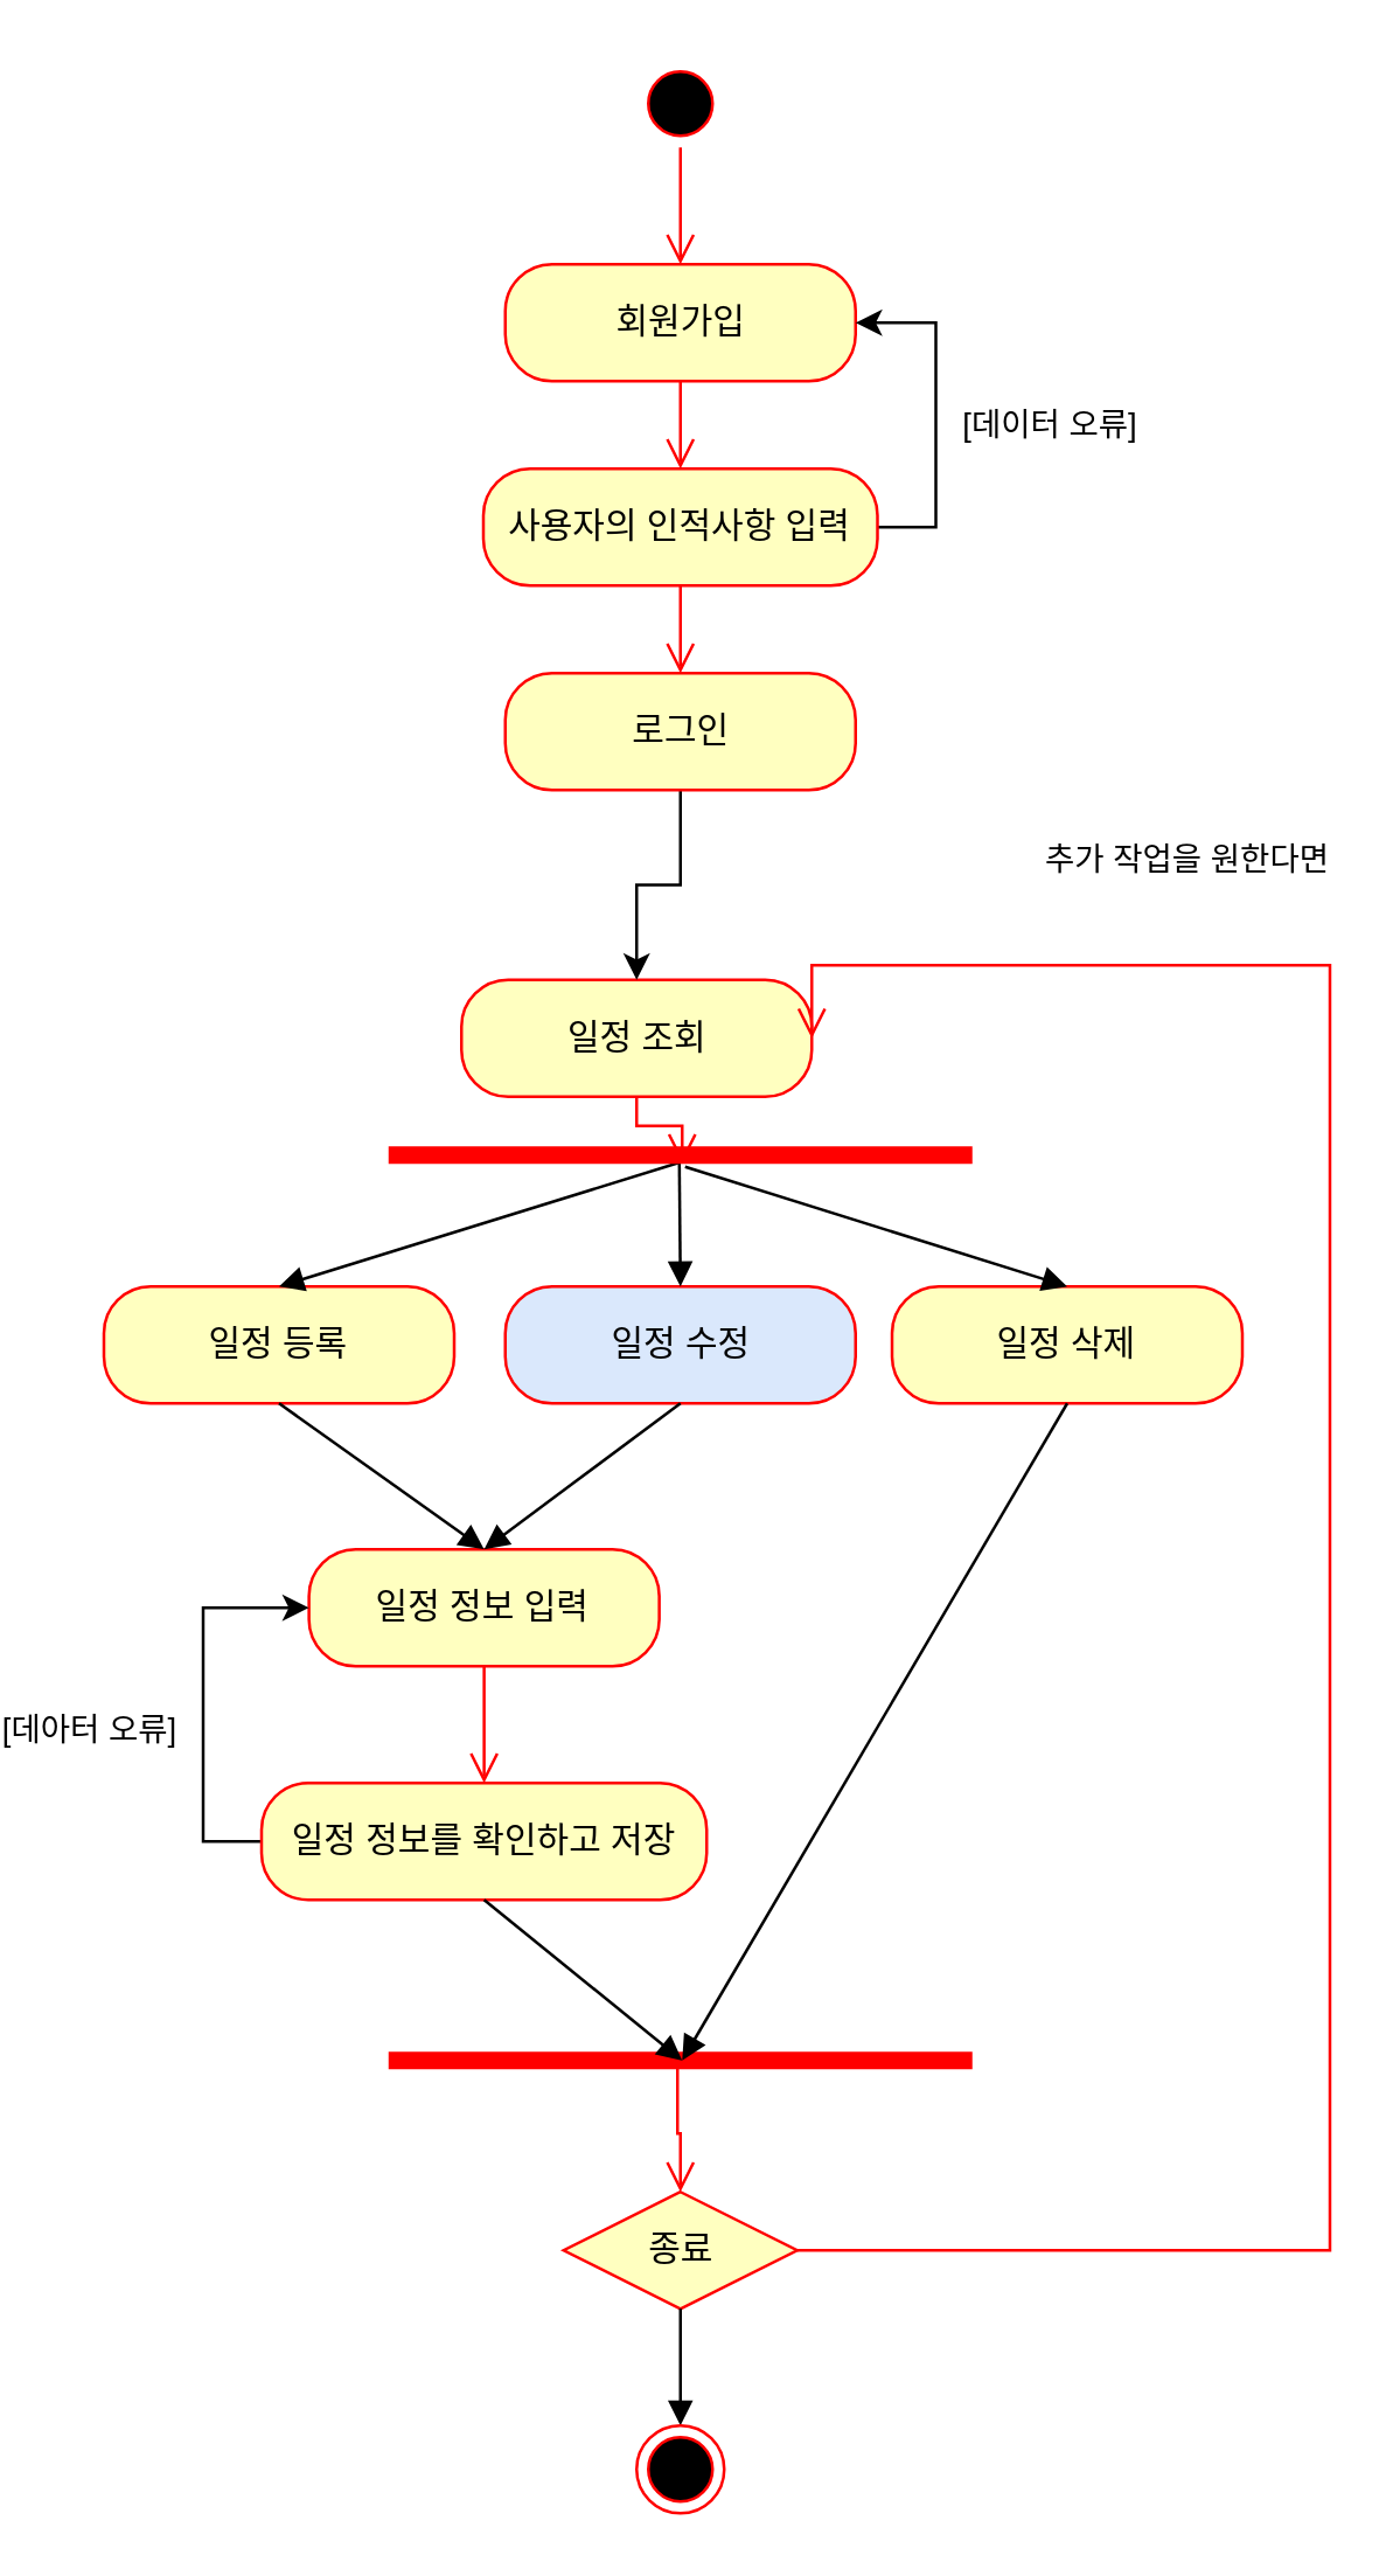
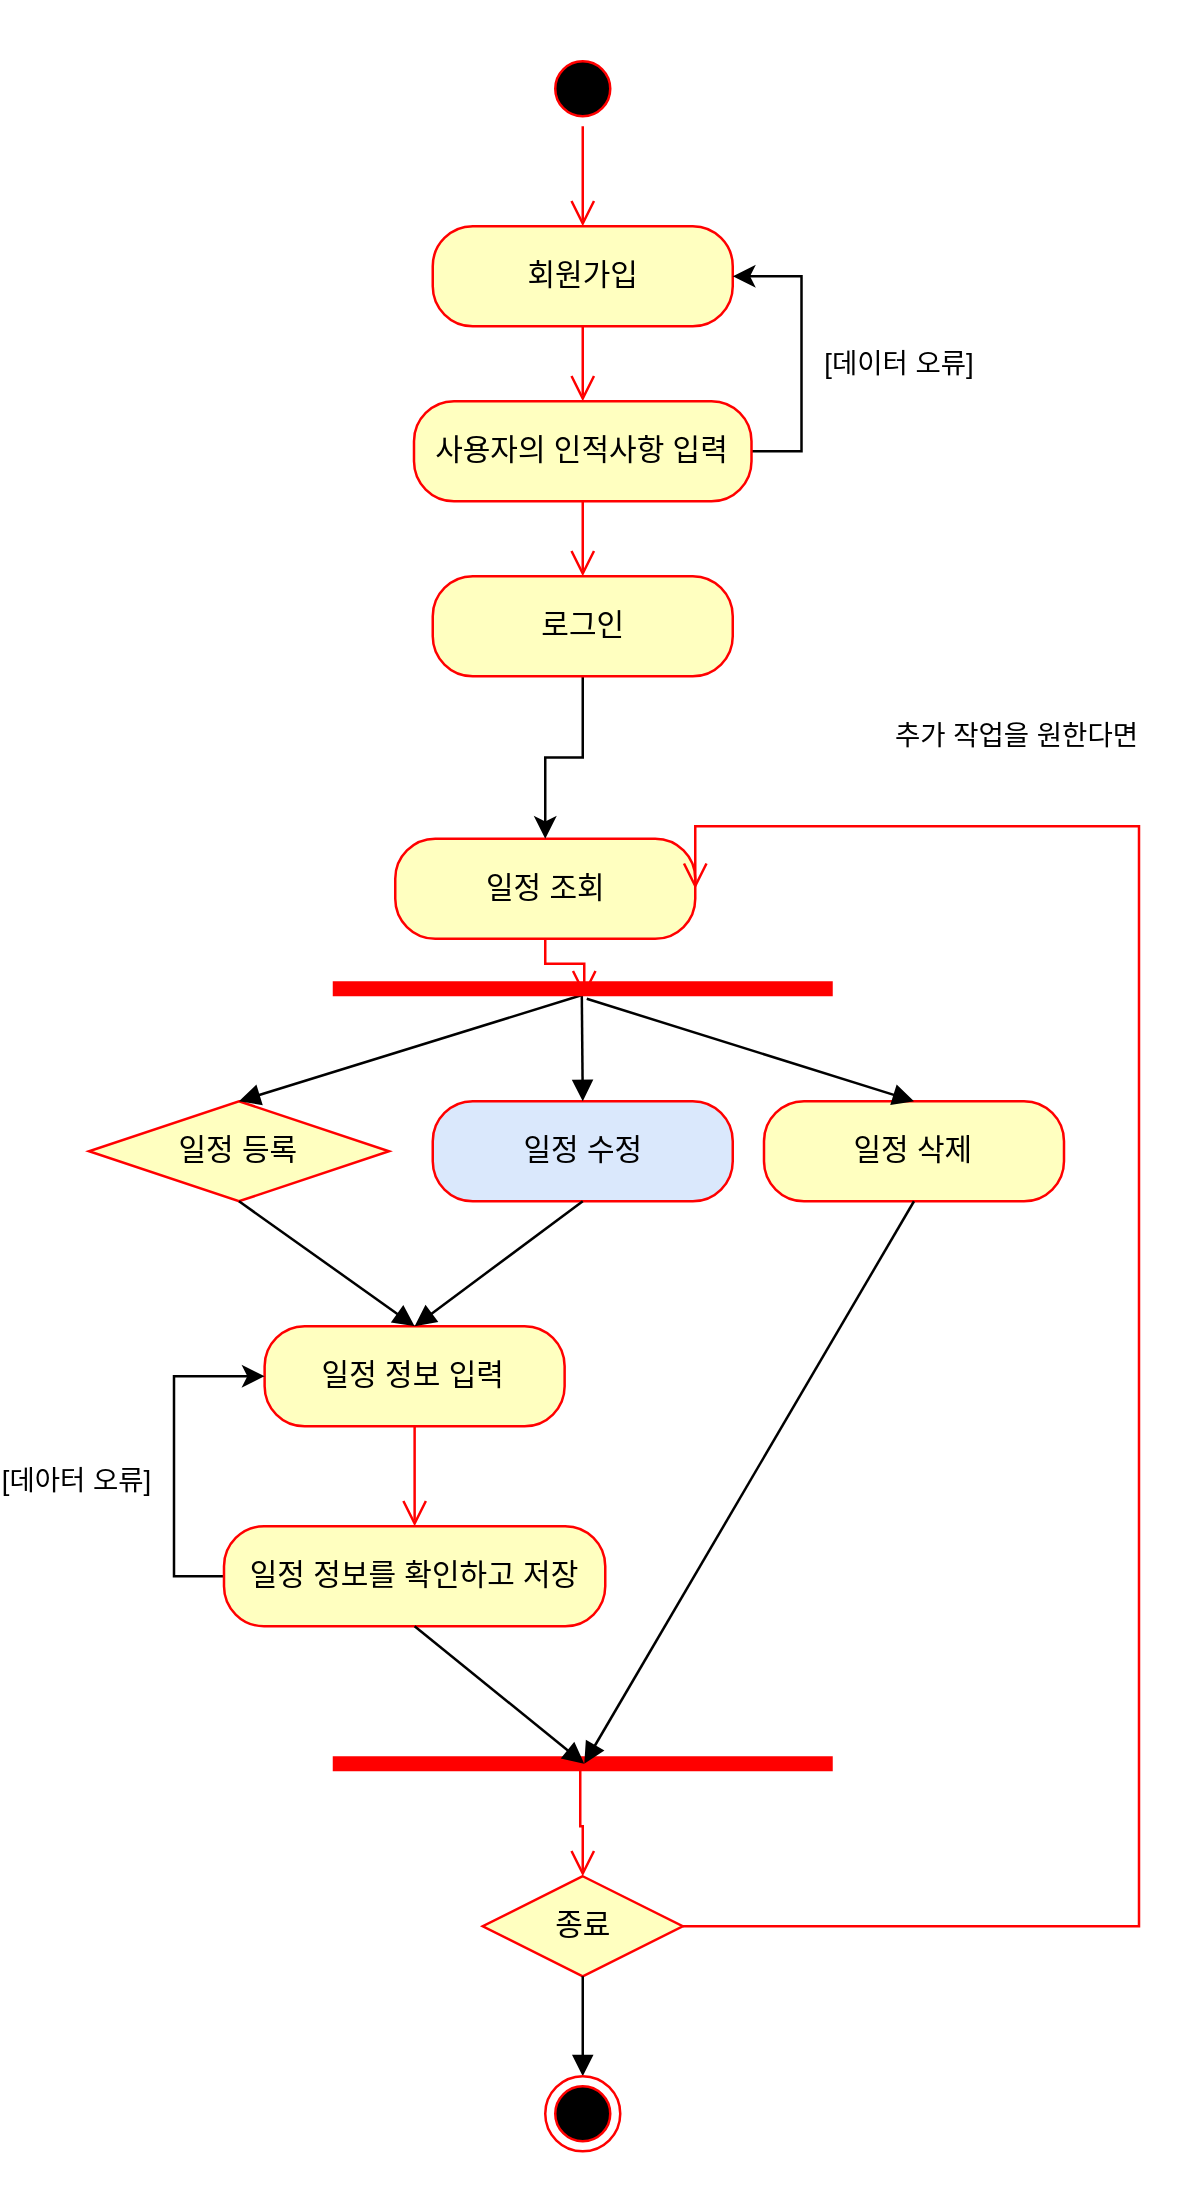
  <mxCell id="0" />
  <mxCell id="1" parent="0" />
  <mxCell id="2" value="" style="ellipse;html=1;shape=startState;fillColor=#000000;strokeColor=#ff0000;" parent="1" vertex="1"><mxGeometry x="202.5" y="20" width="30" height="30" as="geometry" /></mxCell>
  <mxCell id="3" value="" style="edgeStyle=orthogonalEdgeStyle;html=1;verticalAlign=bottom;endArrow=open;endSize=8;strokeColor=#ff0000;rounded=0;entryX=0.5;entryY=0;entryDx=0;entryDy=0;exitX=0.5;exitY=1;exitDx=0;exitDy=0;" parent="1" source="2" target="4" edge="1"><mxGeometry relative="1" as="geometry"><mxPoint x="217.5" y="110" as="targetPoint" /><mxPoint x="320" y="40" as="sourcePoint" /></mxGeometry></mxCell>
  <mxCell id="4" value="회원가입" style="rounded=1;whiteSpace=wrap;html=1;arcSize=40;fontColor=#000000;fillColor=#ffffc0;strokeColor=#ff0000;" parent="1" vertex="1"><mxGeometry x="157.5" y="90" width="120" height="40" as="geometry" /></mxCell>
  <mxCell id="5" value="" style="edgeStyle=orthogonalEdgeStyle;html=1;verticalAlign=bottom;endArrow=open;endSize=8;strokeColor=#ff0000;rounded=0;exitX=0.5;exitY=1;exitDx=0;exitDy=0;entryX=0.5;entryY=0;entryDx=0;entryDy=0;" parent="1" source="4" target="8" edge="1"><mxGeometry relative="1" as="geometry"><mxPoint x="260" y="160" as="targetPoint" /><mxPoint x="240" y="150" as="sourcePoint" /></mxGeometry></mxCell>
  <mxCell id="6" style="edgeStyle=orthogonalEdgeStyle;rounded=0;orthogonalLoop=1;jettySize=auto;html=1;exitX=1;exitY=0.5;exitDx=0;exitDy=0;entryX=1;entryY=0.5;entryDx=0;entryDy=0;" parent="1" source="8" target="4" edge="1"><mxGeometry relative="1" as="geometry" /></mxCell>
  <mxCell id="7" value="[데이터 오류]" style="edgeLabel;html=1;align=center;verticalAlign=middle;resizable=0;points=[];" parent="6" vertex="1" connectable="0"><mxGeometry x="0.247" y="1" relative="1" as="geometry"><mxPoint x="39" y="17" as="offset" /></mxGeometry></mxCell>
  <mxCell id="8" value="사용자의 인적사항 입력" style="rounded=1;whiteSpace=wrap;html=1;arcSize=40;fontColor=#000000;fillColor=#ffffc0;strokeColor=#ff0000;" parent="1" vertex="1"><mxGeometry x="150" y="160" width="135" height="40" as="geometry" /></mxCell>
  <mxCell id="9" value="" style="edgeStyle=orthogonalEdgeStyle;html=1;verticalAlign=bottom;endArrow=open;endSize=8;strokeColor=#ff0000;rounded=0;exitX=0.5;exitY=1;exitDx=0;exitDy=0;entryX=0.5;entryY=0;entryDx=0;entryDy=0;" parent="1" source="8" target="30" edge="1"><mxGeometry relative="1" as="geometry"><mxPoint x="290" y="240" as="targetPoint" /><mxPoint x="160" y="210" as="sourcePoint" /></mxGeometry></mxCell>
  <mxCell id="10" value="일정 조회" style="rounded=1;whiteSpace=wrap;html=1;arcSize=40;fontColor=#000000;fillColor=#ffffc0;strokeColor=#ff0000;" parent="1" vertex="1"><mxGeometry x="142.5" y="335" width="120" height="40" as="geometry" /></mxCell>
  <mxCell id="11" value="" style="edgeStyle=orthogonalEdgeStyle;html=1;verticalAlign=bottom;endArrow=open;endSize=8;strokeColor=#ff0000;rounded=0;exitX=0.5;exitY=1;exitDx=0;exitDy=0;entryX=0.503;entryY=0.8;entryDx=0;entryDy=0;entryPerimeter=0;" parent="1" source="10" target="23" edge="1"><mxGeometry relative="1" as="geometry"><mxPoint x="250" y="370" as="targetPoint" /></mxGeometry></mxCell>
- <mxCell id="12" value="일정 등록" style="rounded=1;whiteSpace=wrap;html=1;arcSize=40;fontColor=#000000;fillColor=#ffffc0;strokeColor=#ff0000;" parent="1" vertex="1"><mxGeometry x="20" y="440" width="120" height="40" as="geometry" /></mxCell>
+ <mxCell id="12" value="일정 등록" style="rhombus;whiteSpace=wrap;html=1;arcSize=40;fontColor=#000000;fillColor=#ffffc0;strokeColor=#ff0000;" parent="1" vertex="1"><mxGeometry x="20" y="440" width="120" height="40" as="geometry" /></mxCell>
  <mxCell id="13" value="일정 수정" style="rounded=1;whiteSpace=wrap;html=1;arcSize=40;fontColor=#000000;fillColor=#dae8fc;strokeColor=#ff0000;" parent="1" vertex="1"><mxGeometry x="157.5" y="440" width="120" height="40" as="geometry" /></mxCell>
  <mxCell id="14" value="일정 삭제" style="rounded=1;whiteSpace=wrap;html=1;arcSize=40;fontColor=#000000;fillColor=#ffffc0;strokeColor=#ff0000;" parent="1" vertex="1"><mxGeometry x="290" y="440" width="120" height="40" as="geometry" /></mxCell>
  <mxCell id="15" value="일정 정보 입력" style="rounded=1;whiteSpace=wrap;html=1;arcSize=40;fontColor=#000000;fillColor=#ffffc0;strokeColor=#ff0000;" parent="1" vertex="1"><mxGeometry x="90.25" y="530" width="120" height="40" as="geometry" /></mxCell>
  <mxCell id="16" value="" style="edgeStyle=orthogonalEdgeStyle;html=1;verticalAlign=bottom;endArrow=open;endSize=8;strokeColor=#ff0000;rounded=0;entryX=0.5;entryY=0;entryDx=0;entryDy=0;exitX=0.5;exitY=1;exitDx=0;exitDy=0;" parent="1" source="15" target="27" edge="1"><mxGeometry relative="1" as="geometry"><mxPoint x="197.5" y="610" as="targetPoint" /><mxPoint x="197.5" y="565" as="sourcePoint" /></mxGeometry></mxCell>
  <mxCell id="17" value="종료" style="rhombus;whiteSpace=wrap;html=1;fillColor=#ffffc0;strokeColor=#ff0000;" parent="1" vertex="1"><mxGeometry x="177.5" y="750" width="80" height="40" as="geometry" /></mxCell>
  <mxCell id="18" value="" style="edgeStyle=orthogonalEdgeStyle;html=1;align=left;verticalAlign=bottom;endArrow=open;endSize=8;strokeColor=#ff0000;rounded=0;entryX=1;entryY=0.5;entryDx=0;entryDy=0;exitX=1;exitY=0.5;exitDx=0;exitDy=0;" parent="1" source="17" target="10" edge="1"><mxGeometry relative="1" as="geometry"><mxPoint x="150" y="420" as="targetPoint" /><Array as="points"><mxPoint x="440" y="770" /><mxPoint x="440" y="330" /></Array><mxPoint x="260" y="760" as="sourcePoint" /></mxGeometry></mxCell>
  <mxCell id="19" value="추가 작업을 원한다면" style="edgeLabel;html=1;align=center;verticalAlign=middle;resizable=0;points=[];" parent="18" vertex="1" connectable="0"><mxGeometry x="-0.132" y="-1" relative="1" as="geometry"><mxPoint x="-51" y="-301" as="offset" /></mxGeometry></mxCell>
  <mxCell id="20" value="" style="verticalAlign=bottom;endArrow=block;rounded=0;entryX=0.5;entryY=0;entryDx=0;entryDy=0;html=1;exitX=0.508;exitY=0.9;exitDx=0;exitDy=0;exitPerimeter=0;" parent="1" source="23" target="14" edge="1"><mxGeometry x="0.351" y="49" width="80" relative="1" as="geometry"><mxPoint x="240" y="520" as="sourcePoint" /><mxPoint x="312.5" y="640" as="targetPoint" /><mxPoint as="offset" /></mxGeometry></mxCell>
  <mxCell id="21" value="" style="verticalAlign=bottom;startArrow=none;startFill=0;endArrow=block;startSize=8;rounded=0;html=1;entryX=0.5;entryY=0;entryDx=0;entryDy=0;exitX=0.523;exitY=0.6;exitDx=0;exitDy=0;exitPerimeter=0;" parent="1" source="23" target="12" edge="1"><mxGeometry y="50" width="60" relative="1" as="geometry"><mxPoint x="240" y="520" as="sourcePoint" /><mxPoint x="302.5" y="640" as="targetPoint" /><mxPoint as="offset" /></mxGeometry></mxCell>
  <mxCell id="22" value="" style="html=1;verticalAlign=bottom;startArrow=none;startFill=0;endArrow=block;startSize=8;rounded=0;exitX=0.498;exitY=0.5;exitDx=0;exitDy=0;entryX=0.5;entryY=0;entryDx=0;entryDy=0;exitPerimeter=0;" parent="1" source="23" target="13" edge="1"><mxGeometry width="60" relative="1" as="geometry"><mxPoint x="240" y="520" as="sourcePoint" /><mxPoint x="302.5" y="640" as="targetPoint" /></mxGeometry></mxCell>
  <mxCell id="23" value="" style="shape=line;html=1;strokeWidth=6;strokeColor=#ff0000;" parent="1" vertex="1"><mxGeometry x="117.5" y="390" width="200" height="10" as="geometry" /></mxCell>
  <mxCell id="24" value="" style="html=1;verticalAlign=bottom;startArrow=none;startFill=0;endArrow=block;startSize=8;rounded=0;entryX=0.5;entryY=0;entryDx=0;entryDy=0;exitX=0.5;exitY=1;exitDx=0;exitDy=0;" parent="1" source="17" target="28" edge="1"><mxGeometry width="60" relative="1" as="geometry"><mxPoint x="20" y="790" as="sourcePoint" /><mxPoint x="218.1" y="825" as="targetPoint" /></mxGeometry></mxCell>
  <mxCell id="25" style="edgeStyle=orthogonalEdgeStyle;rounded=0;orthogonalLoop=1;jettySize=auto;html=1;exitX=0;exitY=0.5;exitDx=0;exitDy=0;entryX=0;entryY=0.5;entryDx=0;entryDy=0;" edge="1" parent="1" source="27" target="15"><mxGeometry relative="1" as="geometry" /></mxCell>
  <mxCell id="26" value="[데아터 오류]" style="edgeLabel;html=1;align=center;verticalAlign=middle;resizable=0;points=[];" vertex="1" connectable="0" parent="25"><mxGeometry x="-0.134" y="-3" relative="1" as="geometry"><mxPoint x="-43" as="offset" /></mxGeometry></mxCell>
  <mxCell id="27" value="일정 정보를 확인하고 저장" style="rounded=1;whiteSpace=wrap;html=1;arcSize=40;fontColor=#000000;fillColor=#ffffc0;strokeColor=#ff0000;" parent="1" vertex="1"><mxGeometry x="74" y="610" width="152.5" height="40" as="geometry" /></mxCell>
  <mxCell id="28" value="" style="ellipse;html=1;shape=endState;fillColor=#000000;strokeColor=#ff0000;" parent="1" vertex="1"><mxGeometry x="202.5" y="830" width="30" height="30" as="geometry" /></mxCell>
  <mxCell id="29" style="edgeStyle=orthogonalEdgeStyle;rounded=0;orthogonalLoop=1;jettySize=auto;html=1;exitX=0.5;exitY=1;exitDx=0;exitDy=0;entryX=0.5;entryY=0;entryDx=0;entryDy=0;" parent="1" source="30" target="10" edge="1"><mxGeometry relative="1" as="geometry" /></mxCell>
  <mxCell id="30" value="로그인" style="rounded=1;whiteSpace=wrap;html=1;arcSize=40;fontColor=#000000;fillColor=#ffffc0;strokeColor=#ff0000;" parent="1" vertex="1"><mxGeometry x="157.5" y="230" width="120" height="40" as="geometry" /></mxCell>
  <mxCell id="31" value="" style="shape=line;html=1;strokeWidth=6;strokeColor=#ff0000;" vertex="1" parent="1"><mxGeometry x="117.5" y="700" width="200" height="10" as="geometry" /></mxCell>
  <mxCell id="32" value="" style="edgeStyle=orthogonalEdgeStyle;html=1;verticalAlign=bottom;endArrow=open;endSize=8;strokeColor=#ff0000;rounded=0;exitX=0.495;exitY=0.5;exitDx=0;exitDy=0;exitPerimeter=0;entryX=0.5;entryY=0;entryDx=0;entryDy=0;" edge="1" source="31" parent="1" target="17"><mxGeometry relative="1" as="geometry"><mxPoint x="290" y="730" as="targetPoint" /></mxGeometry></mxCell>
  <mxCell id="33" value="" style="verticalAlign=bottom;endArrow=block;rounded=0;entryX=0.503;entryY=0.5;entryDx=0;entryDy=0;html=1;exitX=0.5;exitY=1;exitDx=0;exitDy=0;entryPerimeter=0;" edge="1" parent="1" source="14" target="31"><mxGeometry x="0.351" y="49" width="80" relative="1" as="geometry"><mxPoint x="229.1" y="409" as="sourcePoint" /><mxPoint x="340" y="450" as="targetPoint" /><mxPoint as="offset" /></mxGeometry></mxCell>
  <mxCell id="34" value="" style="verticalAlign=bottom;startArrow=none;startFill=0;endArrow=block;startSize=8;rounded=0;html=1;entryX=0.5;entryY=0;entryDx=0;entryDy=0;exitX=0.5;exitY=1;exitDx=0;exitDy=0;" edge="1" parent="1" source="12" target="15"><mxGeometry y="50" width="60" relative="1" as="geometry"><mxPoint x="70.1" y="480" as="sourcePoint" /><mxPoint x="-136" y="524" as="targetPoint" /><mxPoint as="offset" /></mxGeometry></mxCell>
  <mxCell id="35" value="" style="verticalAlign=bottom;startArrow=none;startFill=0;endArrow=block;startSize=8;rounded=0;html=1;entryX=0.5;entryY=0;entryDx=0;entryDy=0;exitX=0.5;exitY=1;exitDx=0;exitDy=0;" edge="1" parent="1" source="13" target="15"><mxGeometry y="50" width="60" relative="1" as="geometry"><mxPoint x="80" y="490" as="sourcePoint" /><mxPoint x="144" y="554.5" as="targetPoint" /><mxPoint as="offset" /></mxGeometry></mxCell>
  <mxCell id="36" value="" style="verticalAlign=bottom;startArrow=none;startFill=0;endArrow=block;startSize=8;rounded=0;html=1;entryX=0.503;entryY=0.5;entryDx=0;entryDy=0;exitX=0.5;exitY=1;exitDx=0;exitDy=0;entryPerimeter=0;" edge="1" parent="1" source="27" target="31"><mxGeometry y="50" width="60" relative="1" as="geometry"><mxPoint x="26" y="490" as="sourcePoint" /><mxPoint x="90" y="554.5" as="targetPoint" /><mxPoint as="offset" /></mxGeometry></mxCell>
